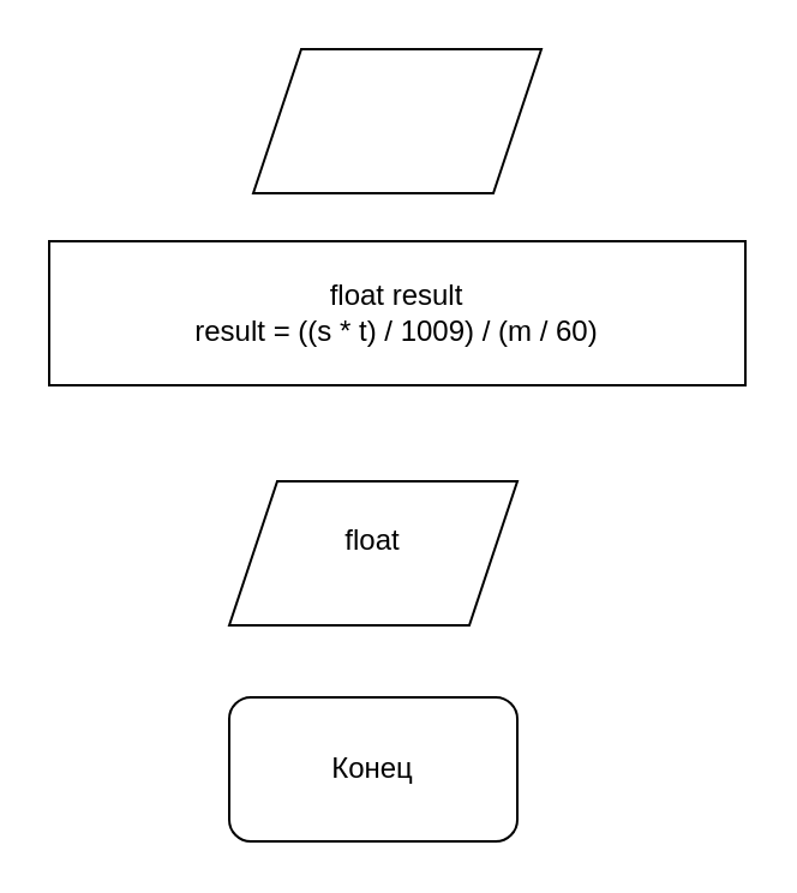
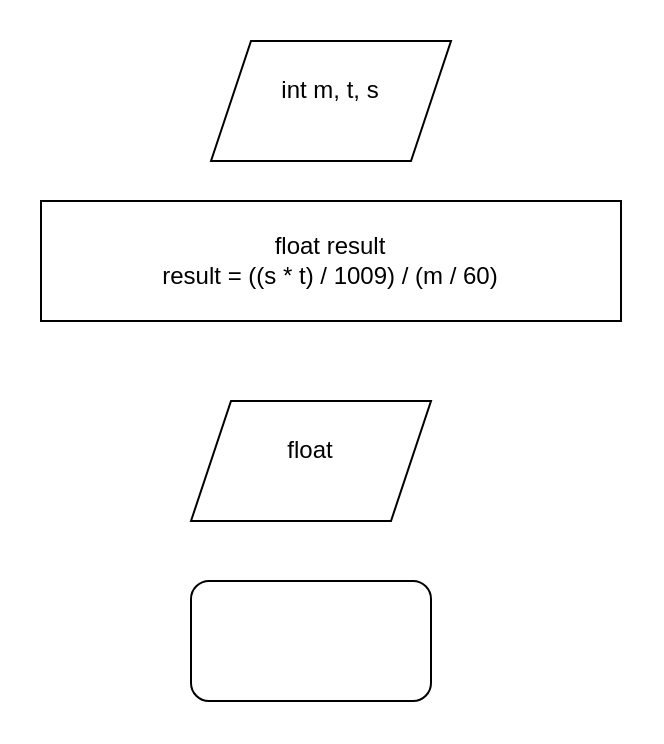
  <mxCell id="0" />
  <mxCell id="1" parent="0" />
  <mxCell id="2" value="" style="shape=parallelogram;perimeter=parallelogramPerimeter;whiteSpace=wrap;html=1;fixedSize=1;" vertex="1" parent="1"><mxGeometry x="105" y="20" width="120" height="60" as="geometry" /></mxCell>
+ <mxCell id="3" value="int m, t, s" style="text;html=1;align=center;verticalAlign=middle;whiteSpace=wrap;rounded=0;" vertex="1" parent="1"><mxGeometry x="135" y="30" width="60" height="30" as="geometry" /></mxCell>
  <mxCell id="4" value="" style="rounded=0;whiteSpace=wrap;html=1;" vertex="1" parent="1"><mxGeometry x="20" y="100" width="290" height="60" as="geometry" /></mxCell>
  <mxCell id="5" value="float result&lt;div&gt;result = ((s * t) / 1009) / (m / 60)&lt;/div&gt;" style="text;html=1;align=center;verticalAlign=middle;whiteSpace=wrap;rounded=0;" vertex="1" parent="1"><mxGeometry x="25" y="110" width="280" height="40" as="geometry" /></mxCell>
  <mxCell id="6" value="" style="shape=parallelogram;perimeter=parallelogramPerimeter;whiteSpace=wrap;html=1;fixedSize=1;" vertex="1" parent="1"><mxGeometry x="95" y="200" width="120" height="60" as="geometry" /></mxCell>
  <mxCell id="7" value="float" style="text;html=1;align=center;verticalAlign=middle;whiteSpace=wrap;rounded=0;" vertex="1" parent="1"><mxGeometry x="125" y="210" width="60" height="30" as="geometry" /></mxCell>
  <mxCell id="8" value="" style="rounded=1;whiteSpace=wrap;html=1;" vertex="1" parent="1"><mxGeometry x="95" y="290" width="120" height="60" as="geometry" /></mxCell>
- <mxCell id="9" value="Конец" style="text;html=1;align=center;verticalAlign=middle;whiteSpace=wrap;rounded=0;" vertex="1" parent="1"><mxGeometry x="125" y="305" width="60" height="30" as="geometry" /></mxCell>
